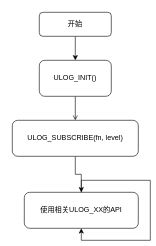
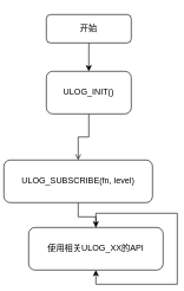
  <mxCell id="0" />
  <mxCell id="1" parent="0" />
  <mxCell id="2" value="" style="edgeStyle=orthogonalEdgeStyle;rounded=0;orthogonalLoop=1;jettySize=auto;html=1;" edge="1" parent="1" source="3" target="5"><mxGeometry relative="1" as="geometry" /></mxCell>
  <mxCell id="3" value="开始" style="rounded=1;whiteSpace=wrap;html=1;" vertex="1" parent="1"><mxGeometry x="65" y="20" width="120" height="40" as="geometry" /></mxCell>
  <mxCell id="4" value="" style="edgeStyle=orthogonalEdgeStyle;rounded=0;orthogonalLoop=1;jettySize=auto;html=1;endArrow=open;" edge="1" parent="1" source="5" target="7"><mxGeometry relative="1" as="geometry" /></mxCell>
  <mxCell id="5" value="ULOG_INIT()" style="whiteSpace=wrap;html=1;rounded=1;" vertex="1" parent="1"><mxGeometry x="65" y="100" width="120" height="60" as="geometry" /></mxCell>
  <mxCell id="6" value="" style="edgeStyle=orthogonalEdgeStyle;rounded=0;orthogonalLoop=1;jettySize=auto;html=1;" edge="1" parent="1" source="7" target="8"><mxGeometry relative="1" as="geometry" /></mxCell>
- <mxCell id="7" value="ULOG_SUBSCRIBE(fn, level)" style="whiteSpace=wrap;html=1;rounded=1;" vertex="1" parent="1"><mxGeometry x="20" y="200" width="210" height="60" as="geometry" /></mxCell>
+ <mxCell id="7" value="ULOG_SUBSCRIBE(fn, level)" style="whiteSpace=wrap;html=1;rounded=1;" vertex="1" parent="1"><mxGeometry x="5" y="225" width="210" height="60" as="geometry" /></mxCell>
  <mxCell id="8" value="使用相关ULOG_XX的API" style="whiteSpace=wrap;html=1;rounded=1;" vertex="1" parent="1"><mxGeometry x="40" y="320" width="190" height="60" as="geometry" /></mxCell>
  <mxCell id="9" style="edgeStyle=orthogonalEdgeStyle;rounded=0;orthogonalLoop=1;jettySize=auto;html=1;entryX=0.5;entryY=1;entryDx=0;entryDy=0;" edge="1" parent="1" source="8" target="8"><mxGeometry relative="1" as="geometry" /></mxCell>
